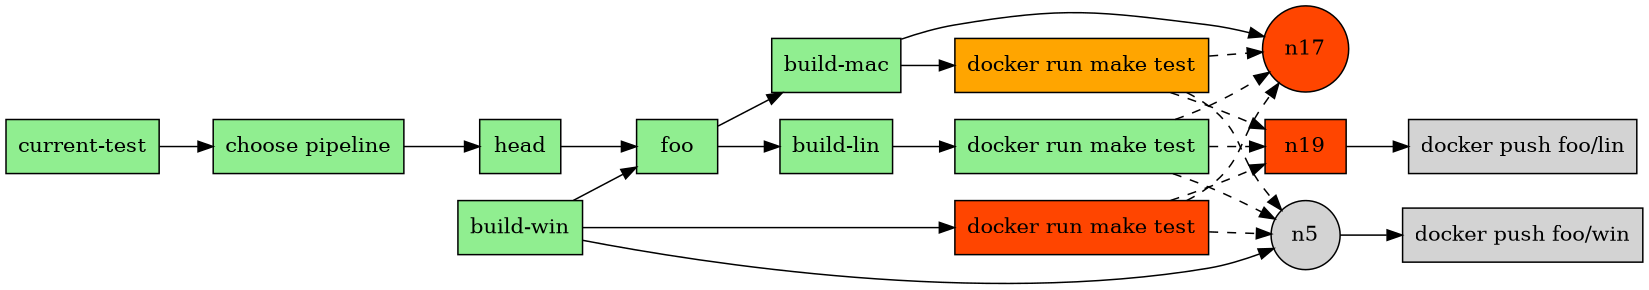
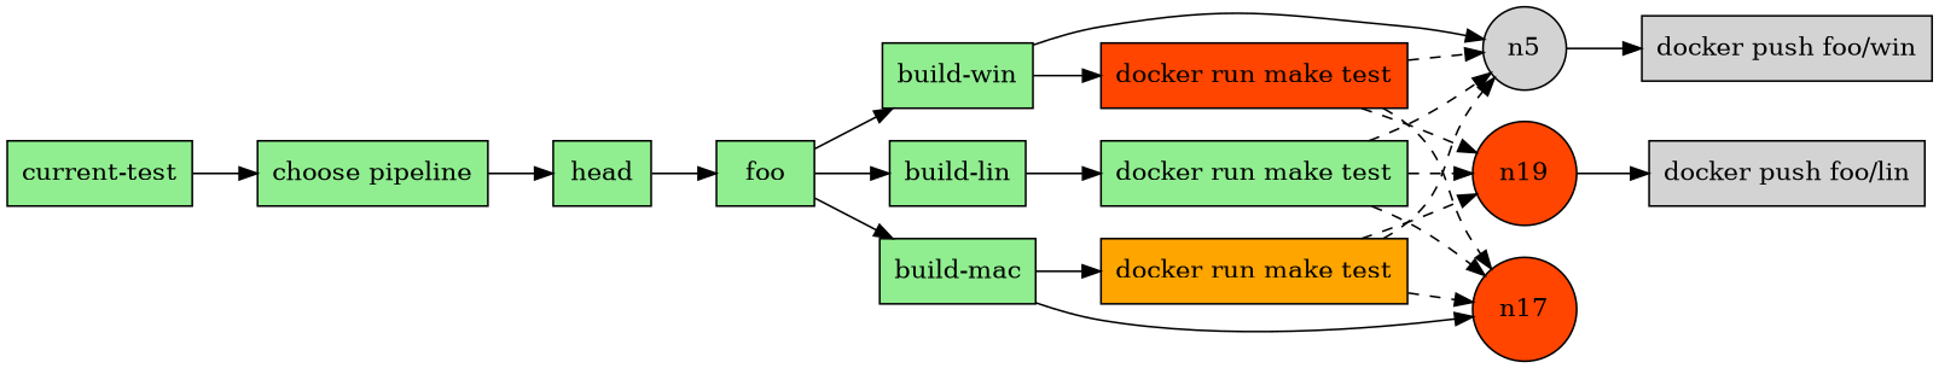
  digraph {
    rankdir=LR
    node [fillcolor="#90ee90" shape=box style=filled]
    n2 [label="current-test"]
    n1 [label="choose pipeline"]
    n11 [label=head]
    n10 [label=foo]
    n9 [label="build-win"]
    n13 [label="build-mac"]
    n15 [label="build-lin"]
    n8 [fillcolor="#ff4500" label="docker run make test"]
    n5 [fillcolor="#d3d3d3" shape=circle]
    n17 [fillcolor="#ff4500" shape=circle]
    n12 [fillcolor="#ffa500" label="docker run make test"]
    n14 [label="docker run make test"]
-   n19 [fillcolor="#ff4500"]
+   n19 [fillcolor="#ff4500" shape=circle]
    n4 [fillcolor="#d3d3d3" label="docker push foo/win"]
    n18 [fillcolor="#d3d3d3" label="docker push foo/lin"]
    n2 -> n1
    n1 -> n11
    n11 -> n10
-   n9 -> n10
+   n10 -> n9
    n10 -> n13
    n10 -> n15
    n9 -> n8
    n9 -> n5
    n13 -> n17
    n13 -> n12
    n15 -> n14
    n8 -> n5 [style=dashed]
    n8 -> n17 [style=dashed]
    n8 -> n19 [style=dashed]
    n5 -> n4
    n12 -> n5 [style=dashed]
    n12 -> n17 [style=dashed]
    n12 -> n19 [style=dashed]
    n14 -> n5 [style=dashed]
    n14 -> n17 [style=dashed]
    n14 -> n19 [style=dashed]
    n19 -> n18
  }
